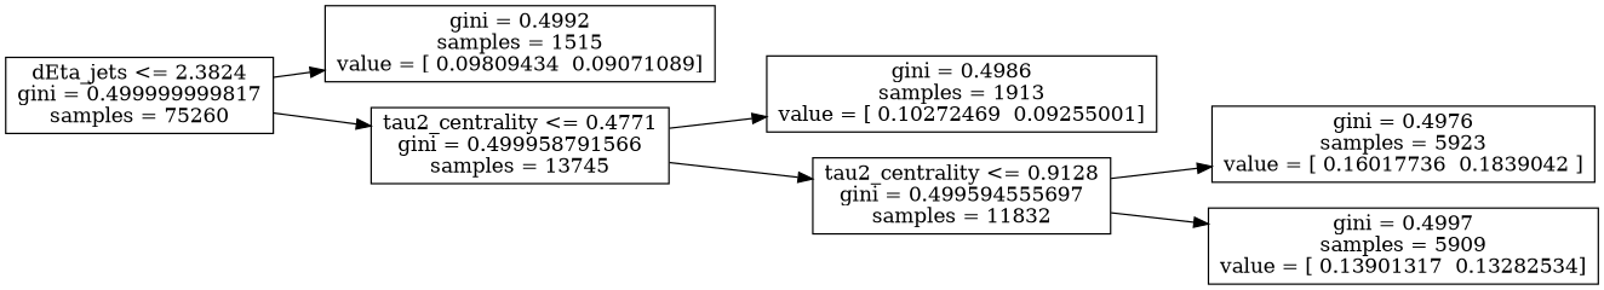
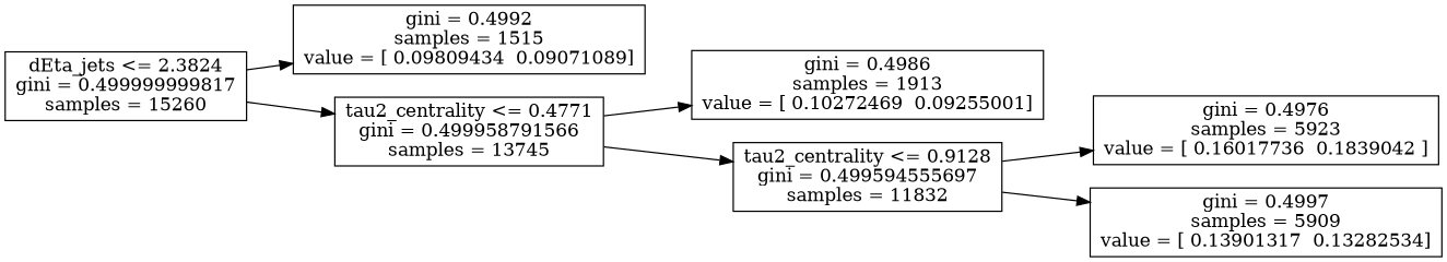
  digraph {
    rankdir=LR
    node [shape=box]
-   n1 [label="dEta_jets <= 2.3824\ngini = 0.499999999817\nsamples = 75260"]
+   n1 [label="dEta_jets <= 2.3824\ngini = 0.499999999817\nsamples = 15260"]
    n2 [label="gini = 0.4992\nsamples = 1515\nvalue = [ 0.09809434  0.09071089]"]
    n3 [label="tau2_centrality <= 0.4771\ngini = 0.499958791566\nsamples = 13745"]
    n4 [label="gini = 0.4986\nsamples = 1913\nvalue = [ 0.10272469  0.09255001]"]
    n5 [label="tau2_centrality <= 0.9128\ngini = 0.499594555697\nsamples = 11832"]
    n6 [label="gini = 0.4976\nsamples = 5923\nvalue = [ 0.16017736  0.1839042 ]"]
    n7 [label="gini = 0.4997\nsamples = 5909\nvalue = [ 0.13901317  0.13282534]"]
    n1 -> n2
    n1 -> n3
    n3 -> n4
    n3 -> n5
    n5 -> n6
    n5 -> n7
  }
